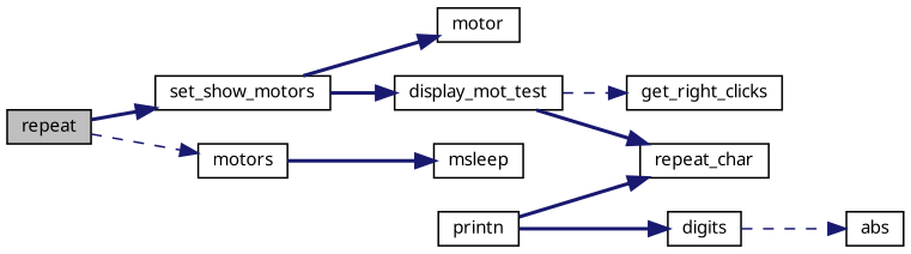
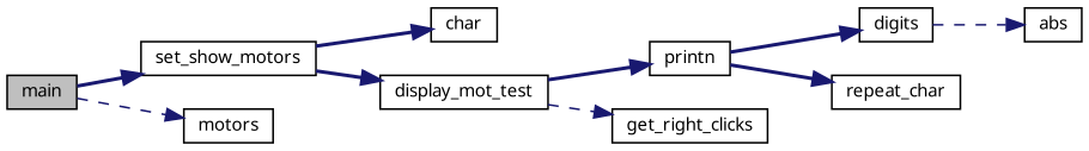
  digraph {
    fontname="Noto Sans"
    rankdir=LR
    node [color=black fillcolor=white fontname="Noto Sans" fontsize=10 shape=record style=filled]
    edge [color=midnightblue fontname="Noto Sans" fontsize=10 labelfontname=Helvetica labelfontsize=10 style=bold]
-   n1 [fillcolor=grey75 fontcolor=black height=0.2 label=repeat width=0.4]
+   n1 [fillcolor=grey75 fontcolor=black height=0.2 label=main width=0.4]
    n2 [height=0.2 label=set_show_motors width=0.4]
    n3 [height=0.2 label=motors width=0.4]
-   n4 [height=0.2 label=motor width=0.4]
+   n4 [height=0.2 label=char width=0.4]
    n5 [height=0.2 label=display_mot_test width=0.4]
-   n6 [height=0.2 label=msleep width=0.4]
    n7 [height=0.2 label=printn width=0.4]
    n8 [height=0.2 label=get_right_clicks width=0.4]
    n9 [height=0.2 label=digits width=0.4]
    n10 [height=0.2 label=repeat_char width=0.4]
    n11 [height=0.2 label=abs width=0.4]
    n1 -> n2
    n1 -> n3 [style=dashed]
    n2 -> n4
    n2 -> n5
-   n3 -> n6
-   n5 -> n10
+   n5 -> n7
    n5 -> n8 [style=dashed]
    n7 -> n9
    n7 -> n10
    n9 -> n11 [style=dashed]
  }
